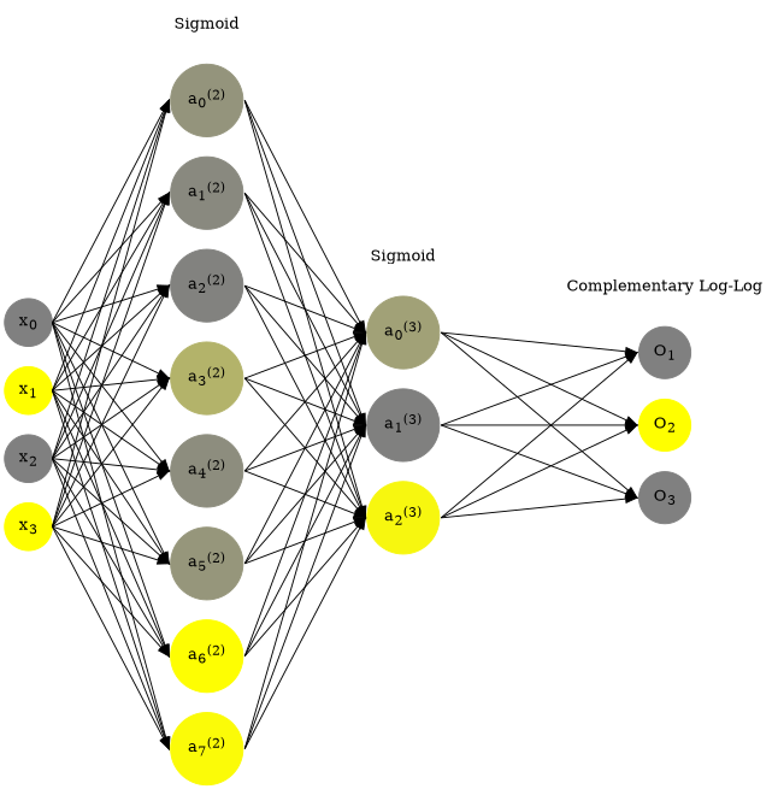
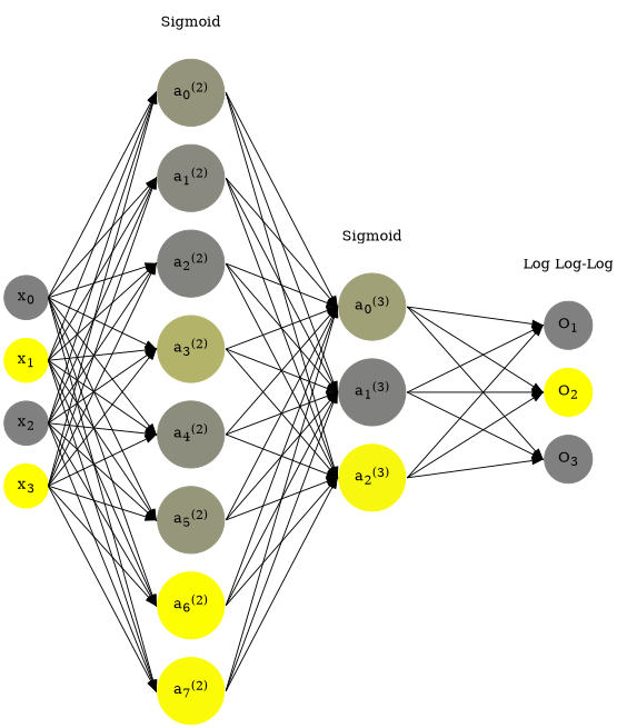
  digraph {
    rankdir=LR
    ranksep=1.4
    splines=false
    node [color="0.1667, 0.0, 0.5" fillcolor="0.1667, 0.0, 0.5" shape=circle style=filled]
    edge [headport=w style=solid tailport=e]
    n1 [label=<x<sub>0</sub>>]
    n2 [color="0.1667, 1.0, 1.0" fillcolor="0.1667, 1.0, 1.0" label=<x<sub>1</sub>>]
    n3 [label=<x<sub>2</sub>>]
    n4 [color="0.1667, 1.0, 1.0" fillcolor="0.1667, 1.0, 1.0" label=<x<sub>3</sub>>]
    n5 [color="0.1667, 0.163852, 0.581926" fillcolor="0.1667, 0.163852, 0.581926" label=<a<sub>0</sub><sup>(2)</sup>>]
    n6 [color="0.1667, 0.071756, 0.535878" fillcolor="0.1667, 0.071756, 0.535878" label=<a<sub>1</sub><sup>(2)</sup>>]
    n7 [color="0.1667, 0.017049, 0.508525" fillcolor="0.1667, 0.017049, 0.508525" label=<a<sub>2</sub><sup>(2)</sup>>]
    n8 [color="0.1667, 0.405345, 0.702673" fillcolor="0.1667, 0.405345, 0.702673" label=<a<sub>3</sub><sup>(2)</sup>>]
    n9 [color="0.1667, 0.109344, 0.554672" fillcolor="0.1667, 0.109344, 0.554672" label=<a<sub>4</sub><sup>(2)</sup>>]
    n10 [color="0.1667, 0.178667, 0.589333" fillcolor="0.1667, 0.178667, 0.589333" label=<a<sub>5</sub><sup>(2)</sup>>]
    n11 [color="0.1667, 0.990891, 0.995445" fillcolor="0.1667, 0.990891, 0.995445" label=<a<sub>6</sub><sup>(2)</sup>>]
    n12 [color="0.1667, 0.967642, 0.983821" fillcolor="0.1667, 0.967642, 0.983821" label=<a<sub>7</sub><sup>(2)</sup>>]
    n13 [color="0.1667, 0.265010, 0.632505" fillcolor="0.1667, 0.265010, 0.632505" label=<a<sub>0</sub><sup>(3)</sup>>]
    n14 [color="0.1667, 0.001587, 0.500794" fillcolor="0.1667, 0.001587, 0.500794" label=<a<sub>1</sub><sup>(3)</sup>>]
    n15 [color="0.1667, 0.937436, 0.968718" fillcolor="0.1667, 0.937436, 0.968718" label=<a<sub>2</sub><sup>(3)</sup>>]
    n16 [label=<O<sub>1</sub>>]
    n17 [color="0.1667, 1.0, 1.0" fillcolor="0.1667, 1.0, 1.0" label=<O<sub>2</sub>>]
    n18 [label=<O<sub>3</sub>>]
    n19 [label=Sigmoid shape=plaintext color="" fillcolor="" style=""]
    n20 [label=Sigmoid shape=plaintext color="" fillcolor="" style=""]
-   n21 [label="Complementary Log-Log" shape=plaintext color="" fillcolor="" style=""]
+   n21 [label="Log Log-Log" shape=plaintext color="" fillcolor="" style=""]
    subgraph sub_1 {
      n1
    }
    subgraph sub_2 {
      n2
    }
    subgraph sub_3 {
      n3
    }
    subgraph sub_4 {
      n4
    }
    subgraph sub_5 {
      n5
    }
    subgraph sub_6 {
      n6
    }
    subgraph sub_7 {
      n7
    }
    subgraph sub_8 {
      n8
    }
    subgraph sub_9 {
      n9
    }
    subgraph sub_10 {
      n10
    }
    subgraph sub_11 {
      n11
    }
    subgraph sub_12 {
      n12
    }
    subgraph sub_13 {
      n13
    }
    subgraph sub_14 {
      n14
    }
    subgraph sub_15 {
      n15
    }
    subgraph sub_16 {
      n16
    }
    subgraph sub_17 {
      n17
    }
    subgraph sub_18 {
      n18
    }
    subgraph sub_19 {
      rank=same
      n1
      n2
      n3
      n4
    }
    subgraph sub_20 {
      rank=same
      n5
      n6
      n7
      n8
      n9
      n10
      n11
      n12
    }
    subgraph sub_21 {
      rank=same
      n13
      n14
      n15
    }
    subgraph sub_22 {
      rank=same
      n16
      n17
      n18
    }
    subgraph sub_23 {
      rank=same
      n5
      n19
    }
    subgraph sub_24 {
      rank=same
      n13
      n20
    }
    subgraph sub_25 {
      rank=same
      n16
      n21
    }
    n1 -> n2 [style=invis]
    n1 -> n5
    n1 -> n6
    n1 -> n7
    n1 -> n8
    n1 -> n9
    n1 -> n10
    n1 -> n11
    n1 -> n12
    n2 -> n3 [style=invis]
    n2 -> n5
    n2 -> n6
    n2 -> n7
    n2 -> n8
    n2 -> n9
    n2 -> n10
    n2 -> n11
    n2 -> n12
    n3 -> n4 [style=invis]
    n3 -> n5
    n3 -> n6
    n3 -> n7
    n3 -> n8
    n3 -> n9
    n3 -> n10
    n3 -> n11
    n3 -> n12
    n4 -> n5
    n4 -> n6
    n4 -> n7
    n4 -> n8
    n4 -> n9
    n4 -> n10
    n4 -> n11
    n4 -> n12
    n5 -> n6 [style=invis]
    n5 -> n13
    n5 -> n14
    n5 -> n15
    n6 -> n7 [style=invis]
    n6 -> n13
    n6 -> n14
    n6 -> n15
    n7 -> n8 [style=invis]
    n7 -> n13
    n7 -> n14
    n7 -> n15
    n8 -> n9 [style=invis]
    n8 -> n13
    n8 -> n14
    n8 -> n15
    n9 -> n10 [style=invis]
    n9 -> n13
    n9 -> n14
    n9 -> n15
    n10 -> n11 [style=invis]
    n10 -> n13
    n10 -> n14
    n10 -> n15
    n11 -> n12 [style=invis]
    n11 -> n13
    n11 -> n14
    n11 -> n15
    n12 -> n13
    n12 -> n14
    n12 -> n15
    n13 -> n14 [style=invis]
    n13 -> n16
    n13 -> n17
    n13 -> n18
    n14 -> n15 [style=invis]
    n14 -> n16
    n14 -> n17
    n14 -> n18
    n15 -> n16
    n15 -> n17
    n15 -> n18
    n16 -> n17 [style=invis]
    n17 -> n18 [style=invis]
    n19 -> n5 [style=invis]
    n20 -> n13 [style=invis]
    n21 -> n16 [style=invis]
  }
